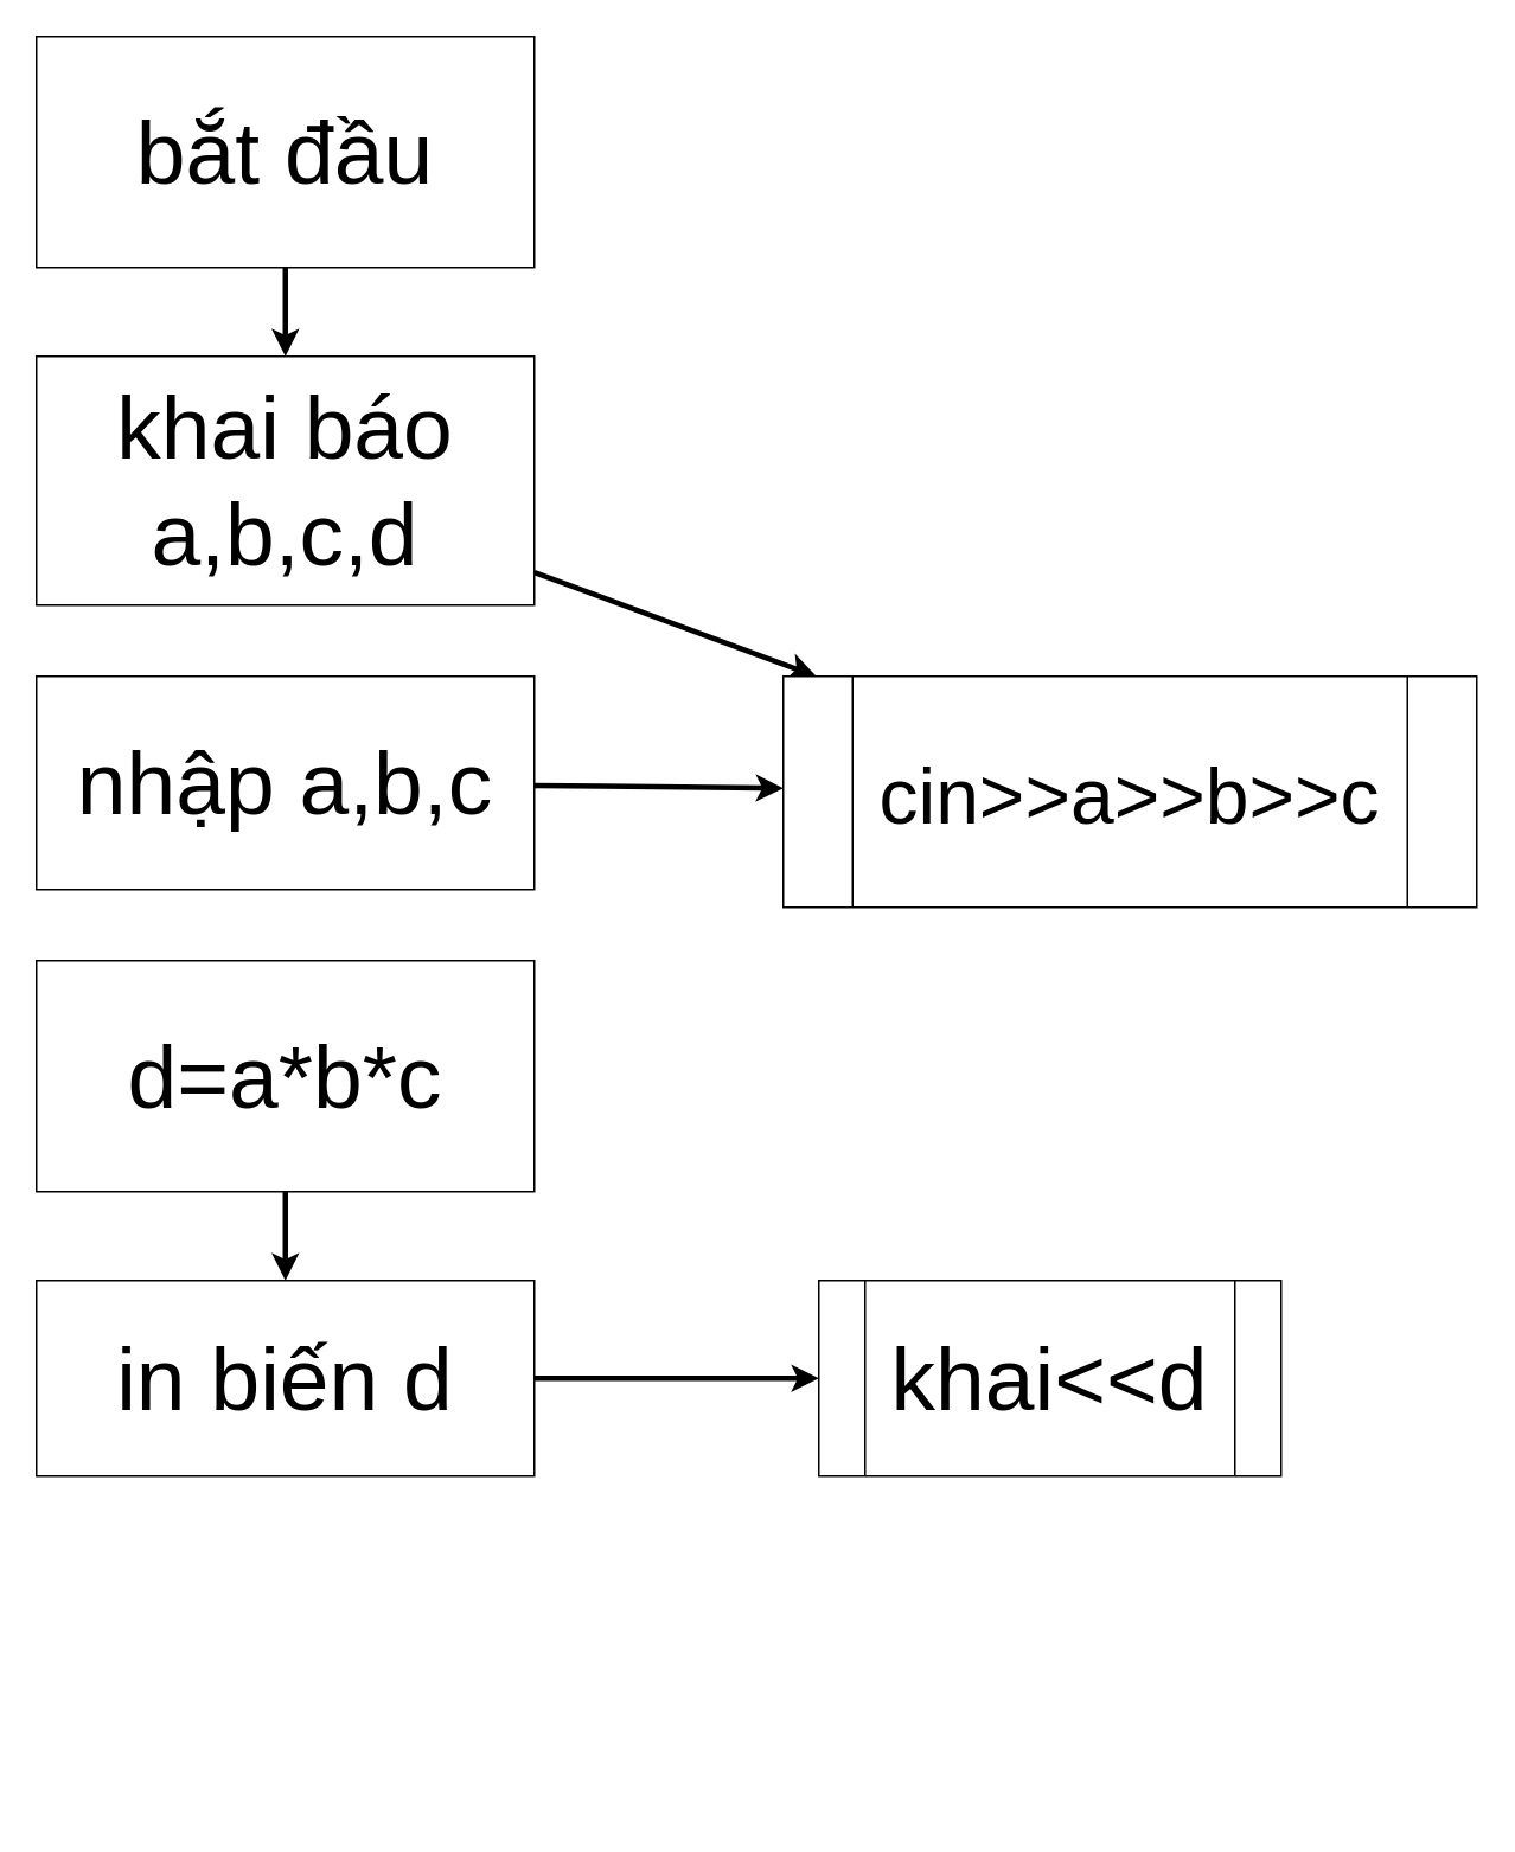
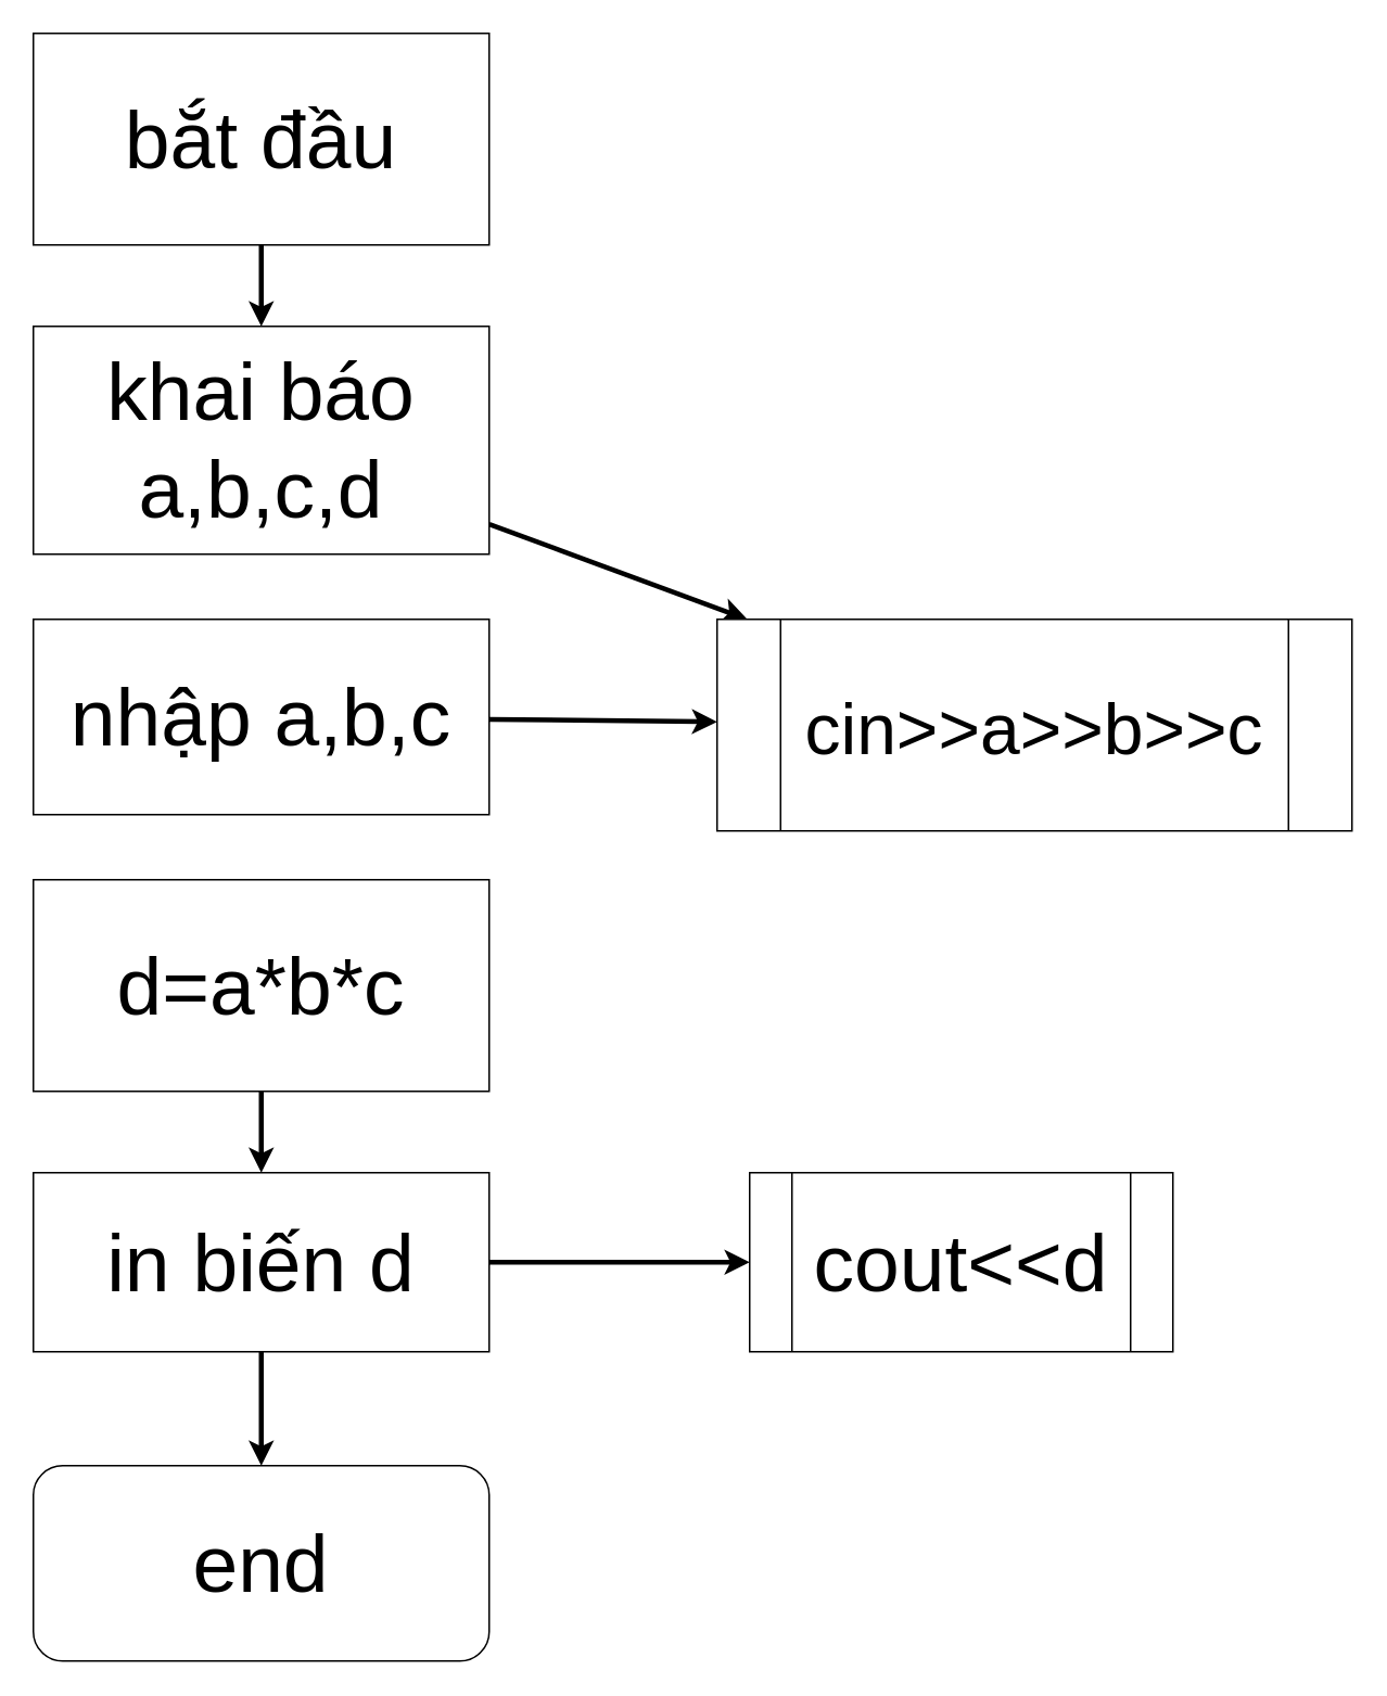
  <mxCell id="0" />
  <mxCell id="1" parent="0" />
  <mxCell id="2" value="" style="edgeStyle=none;html=1;fontSize=50;strokeWidth=3;" edge="1" parent="1" source="3" target="5"><mxGeometry relative="1" as="geometry" /></mxCell>
  <mxCell id="3" value="bắt đầu" style="whiteSpace=wrap;html=1;fontSize=50;rounded=0;" vertex="1" parent="1"><mxGeometry x="20" y="20" width="280" height="130" as="geometry" /></mxCell>
  <mxCell id="4" value="" style="edgeStyle=none;html=1;strokeWidth=3;fontSize=50;" edge="1" parent="1" source="5" target="14"><mxGeometry relative="1" as="geometry" /></mxCell>
  <mxCell id="5" value="khai báo a,b,c,d" style="rounded=0;whiteSpace=wrap;html=1;fontSize=50;" vertex="1" parent="1"><mxGeometry x="20" y="200" width="280" height="140" as="geometry" /></mxCell>
  <mxCell id="6" value="" style="edgeStyle=none;html=1;strokeWidth=3;fontSize=50;" edge="1" parent="1" source="7" target="14"><mxGeometry relative="1" as="geometry" /></mxCell>
  <mxCell id="7" value="nhập a,b,c" style="whiteSpace=wrap;html=1;fontSize=50;rounded=0;" vertex="1" parent="1"><mxGeometry x="20" y="380" width="280" height="120" as="geometry" /></mxCell>
  <mxCell id="8" value="" style="edgeStyle=none;html=1;strokeWidth=3;fontSize=50;" edge="1" parent="1" source="9" target="12"><mxGeometry relative="1" as="geometry" /></mxCell>
  <mxCell id="9" value="d=a*b*c" style="whiteSpace=wrap;html=1;fontSize=50;rounded=0;" vertex="1" parent="1"><mxGeometry x="20" y="540" width="280" height="130" as="geometry" /></mxCell>
+ <mxCell id="10" value="" style="edgeStyle=none;html=1;strokeWidth=3;fontSize=50;" edge="1" parent="1" source="12" target="13"><mxGeometry relative="1" as="geometry" /></mxCell>
  <mxCell id="11" value="" style="edgeStyle=none;html=1;strokeWidth=3;fontSize=44;" edge="1" parent="1" source="12" target="15"><mxGeometry relative="1" as="geometry" /></mxCell>
  <mxCell id="12" value="in biến d" style="whiteSpace=wrap;html=1;fontSize=50;rounded=0;" vertex="1" parent="1"><mxGeometry x="20" y="720" width="280" height="110" as="geometry" /></mxCell>
+ <mxCell id="13" value="end" style="rounded=1;whiteSpace=wrap;html=1;fontSize=50;" vertex="1" parent="1"><mxGeometry x="20" y="900" width="280" height="120" as="geometry" /></mxCell>
  <mxCell id="14" value="&lt;font style=&quot;font-size: 44px;&quot;&gt;cin&amp;gt;&amp;gt;a&amp;gt;&amp;gt;b&amp;gt;&amp;gt;c&lt;/font&gt;" style="shape=process;whiteSpace=wrap;html=1;backgroundOutline=1;fontSize=50;rounded=0;" vertex="1" parent="1"><mxGeometry x="440" y="380" width="390" height="130" as="geometry" /></mxCell>
- <mxCell id="15" value="khai&amp;lt;&amp;lt;d" style="shape=process;whiteSpace=wrap;html=1;backgroundOutline=1;fontSize=50;rounded=0;" vertex="1" parent="1"><mxGeometry x="460" y="720" width="260" height="110" as="geometry" /></mxCell>
+ <mxCell id="15" value="cout&amp;lt;&amp;lt;d" style="shape=process;whiteSpace=wrap;html=1;backgroundOutline=1;fontSize=50;rounded=0;" vertex="1" parent="1"><mxGeometry x="460" y="720" width="260" height="110" as="geometry" /></mxCell>
